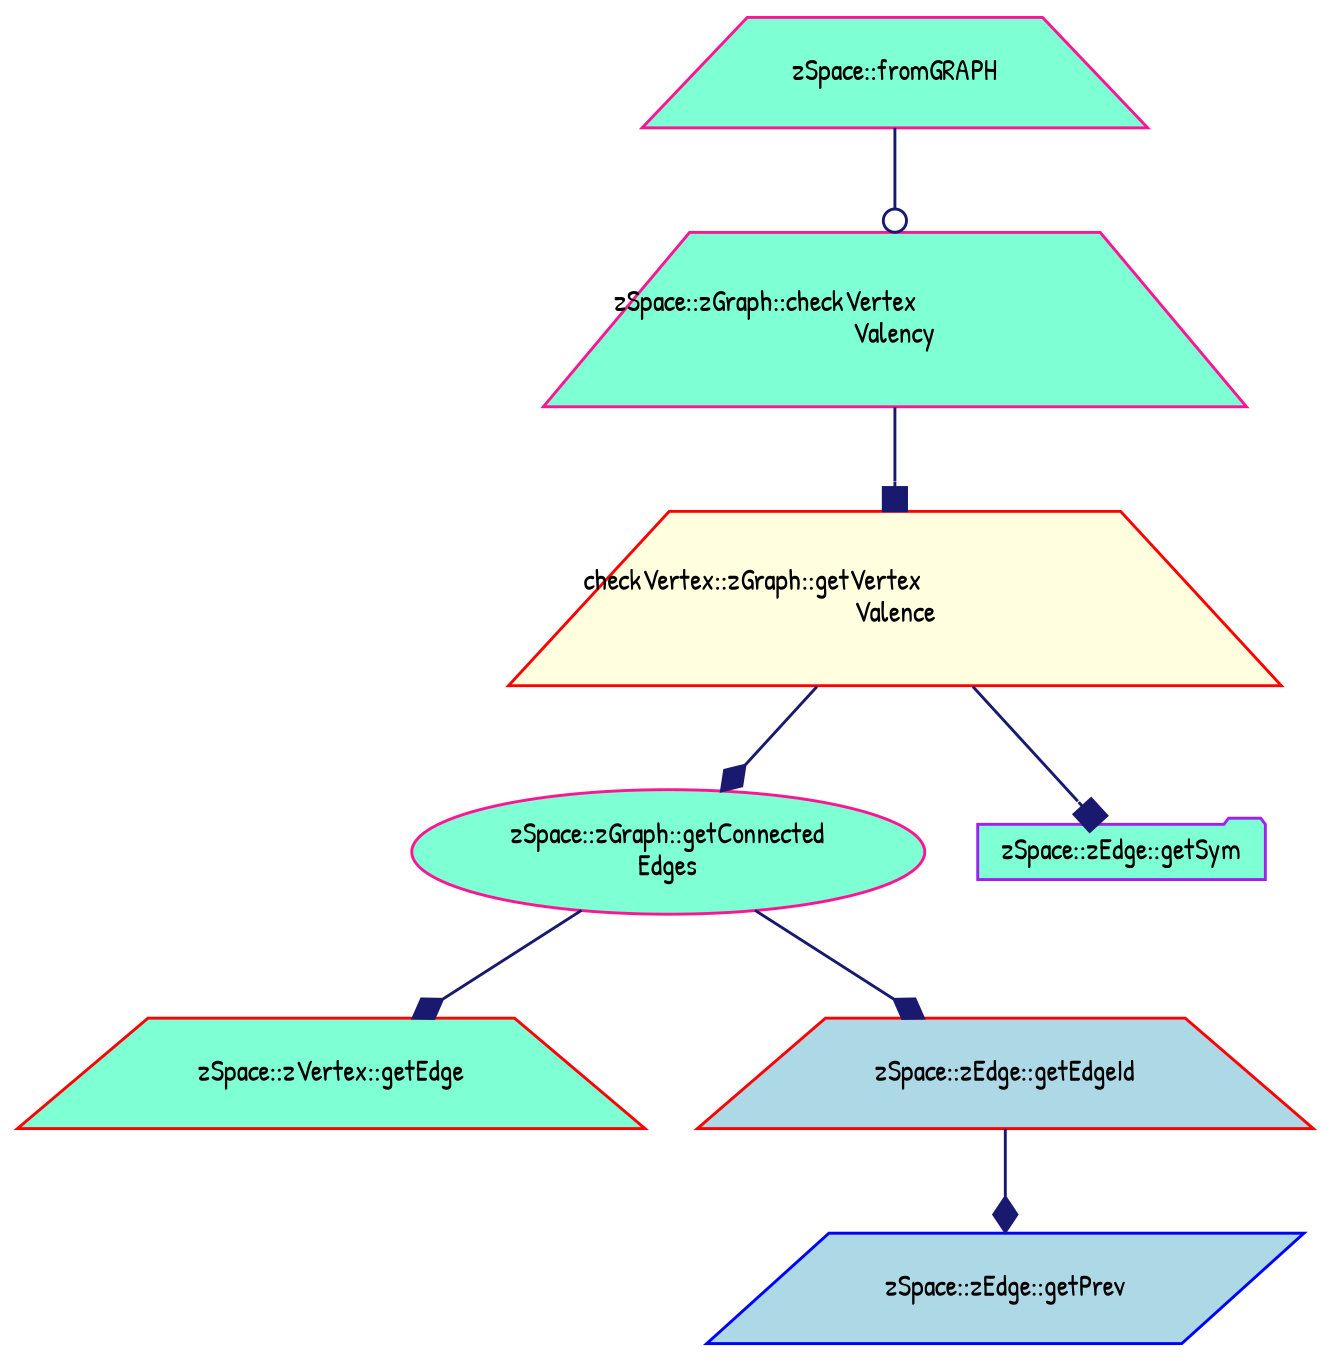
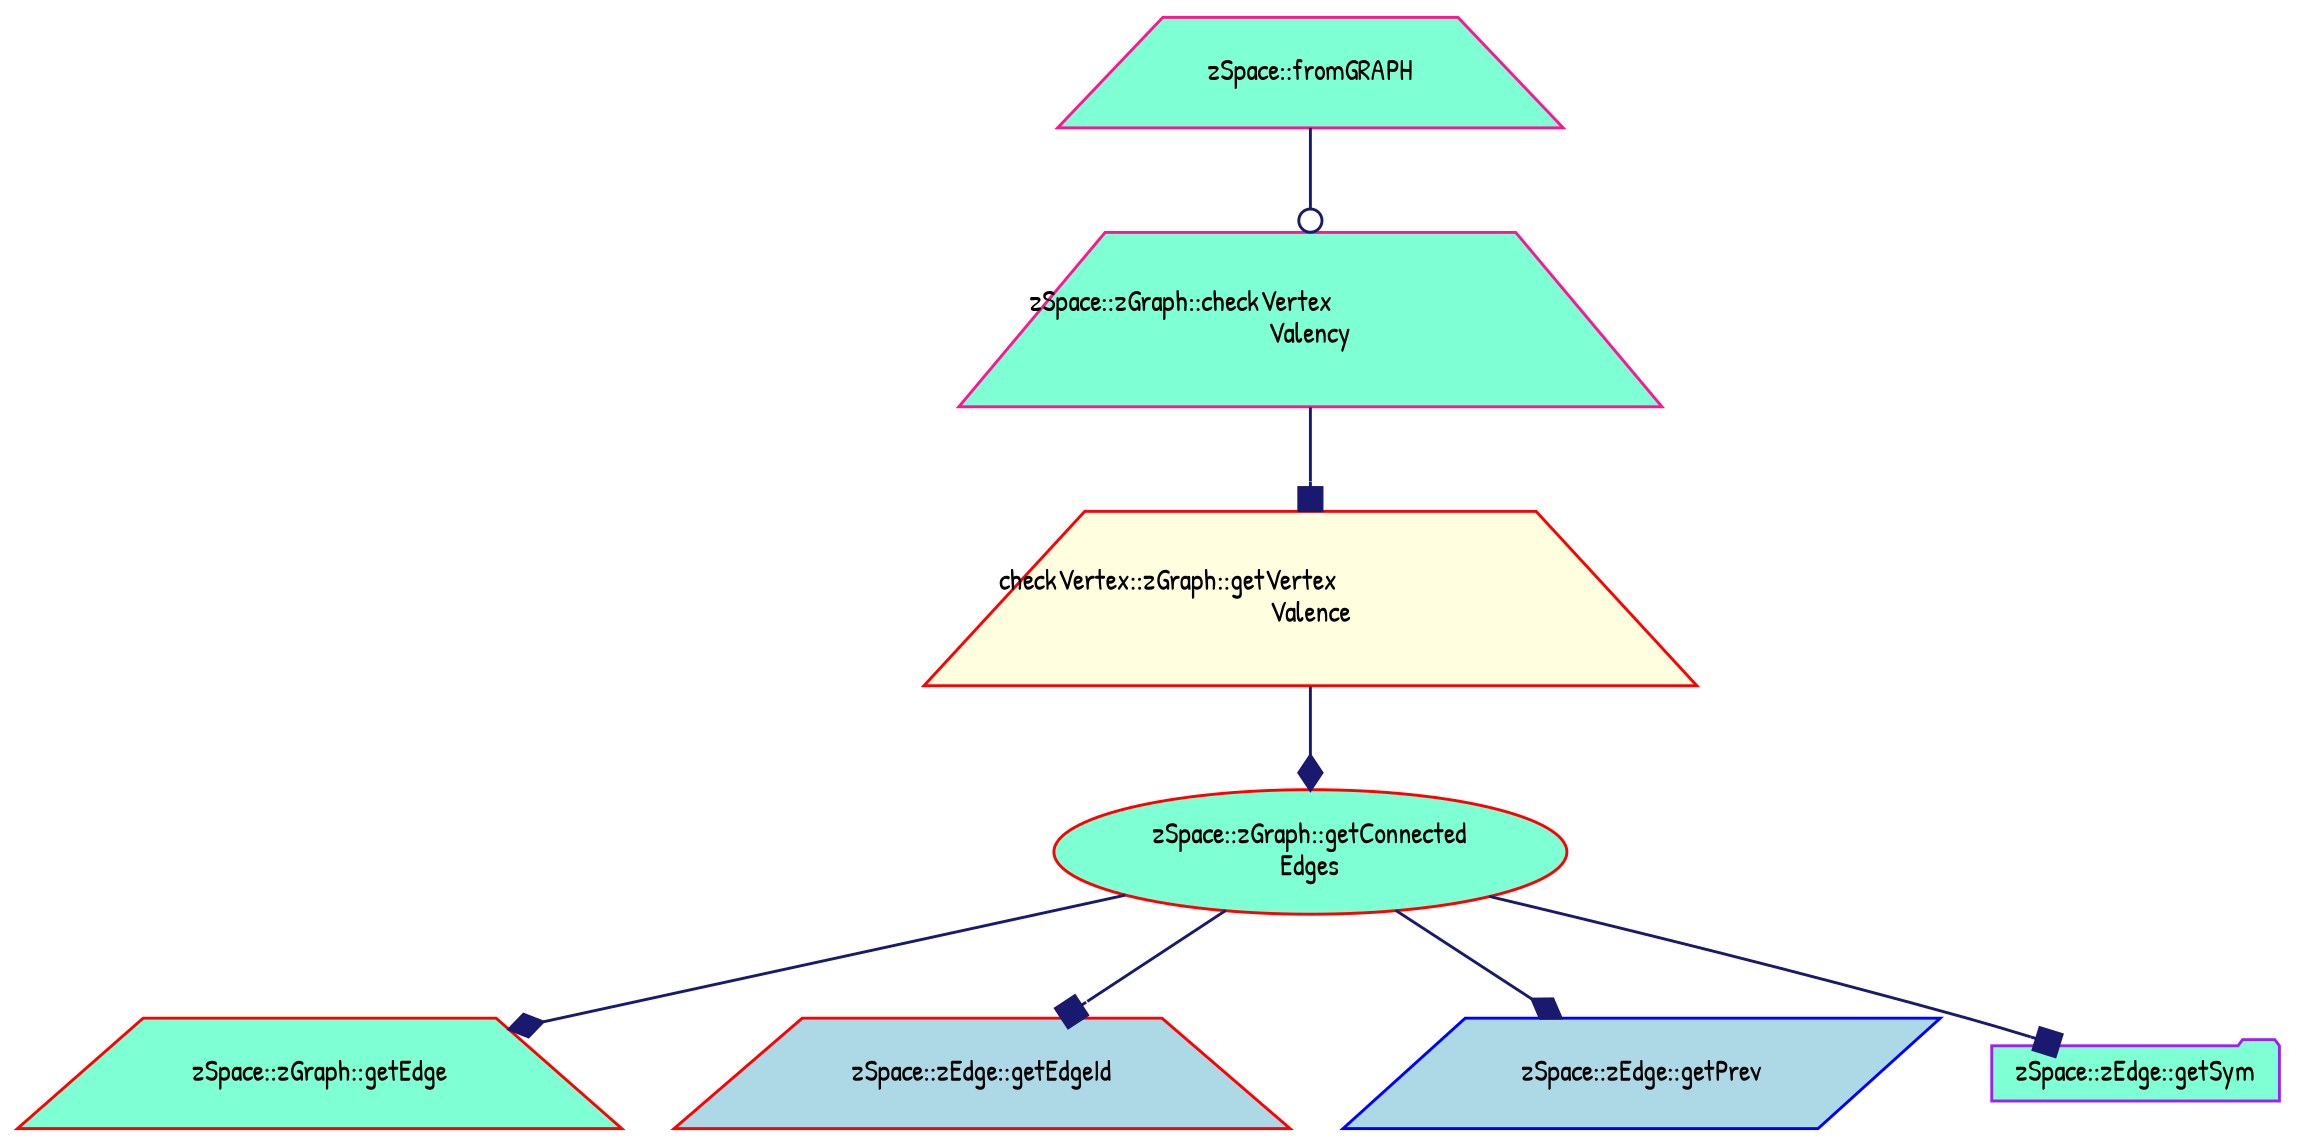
  digraph {
    fontname="Patrick Hand"
    rankdir=TB
    node [color=red fillcolor=aquamarine fontname="Patrick Hand" fontsize=10 shape=trapezium style=filled]
    edge [arrowhead=box color=midnightblue fontname="Patrick Hand" fontsize=10 labelfontname=Helvetica labelfontsize=10 style=solid]
    n1 [color=deeppink fontcolor=black height=0.2 label="zSpace::fromGRAPH" width=0.4]
    n2 [color=deeppink height=0.2 label="zSpace::zGraph::checkVertex\lValency" width=0.4]
    n3 [fillcolor=lightyellow height=0.2 label="checkVertex::zGraph::getVertex\lValence" width=0.4]
-   n4 [color=deeppink height=0.2 label="zSpace::zGraph::getConnected\lEdges" shape=ellipse width=0.4]
-   n5 [height=0.2 label="zSpace::zVertex::getEdge" width=0.4]
+   n4 [height=0.2 label="zSpace::zGraph::getConnected\lEdges" shape=ellipse width=0.4]
+   n5 [height=0.2 label="zSpace::zGraph::getEdge" width=0.4]
    n6 [fillcolor=lightblue height=0.2 label="zSpace::zEdge::getEdgeId" width=0.4]
    n7 [color=blue fillcolor=lightblue height=0.2 label="zSpace::zEdge::getPrev" shape=parallelogram width=0.4]
    n8 [color=purple height=0.2 label="zSpace::zEdge::getSym" shape=folder width=0.4]
    n1 -> n2 [arrowhead=odot]
    n2 -> n3
    n3 -> n4 [arrowhead=diamond]
    n4 -> n5 [arrowhead=diamond]
-   n4 -> n6 [arrowhead=diamond]
-   n6 -> n7 [arrowhead=diamond]
-   n3 -> n8
+   n4 -> n6
+   n4 -> n7 [arrowhead=diamond]
+   n4 -> n8
  }
